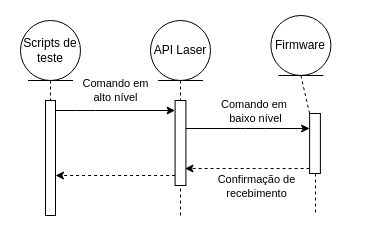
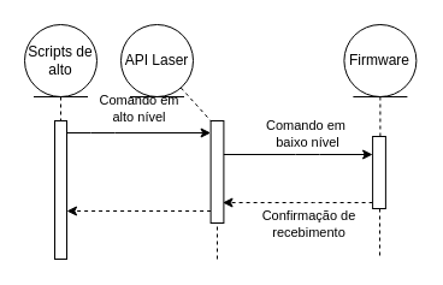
  <mxCell id="0" />
  <mxCell id="1" parent="0" />
  <mxCell id="2" value="Comando em&lt;br&gt;alto nível" style="edgeStyle=none;html=1;endArrow=classic;endFill=1;" parent="1" source="3" target="11" edge="1"><mxGeometry x="0.003" y="20" relative="1" as="geometry"><Array as="points"><mxPoint x="85" y="110" /></Array><mxPoint as="offset" /></mxGeometry></mxCell>
  <mxCell id="3" value="" style="html=1;points=[];perimeter=orthogonalPerimeter;" parent="1" vertex="1"><mxGeometry x="45" y="100" width="10" height="115" as="geometry" /></mxCell>
  <mxCell id="4" value="" style="edgeStyle=none;html=1;dashed=1;endArrow=none;endFill=0;" parent="1" source="17" target="3" edge="1"><mxGeometry relative="1" as="geometry"><mxPoint x="50" y="80" as="sourcePoint" /></mxGeometry></mxCell>
- <mxCell id="5" value="Firmware" style="ellipse;shape=umlEntity;whiteSpace=wrap;html=1;" parent="1" vertex="1"><mxGeometry x="270.4" y="15" width="60" height="60" as="geometry" /></mxCell>
+ <mxCell id="5" value="Firmware" style="ellipse;shape=umlEntity;whiteSpace=wrap;html=1;" parent="1" vertex="1"><mxGeometry x="285.4" y="20" width="60" height="60" as="geometry" /></mxCell>
  <mxCell id="6" value="" style="edgeStyle=none;html=1;dashed=1;endArrow=none;endFill=0;" parent="1" source="7" target="11" edge="1"><mxGeometry relative="1" as="geometry" /></mxCell>
- <mxCell id="7" value="API Laser" style="ellipse;shape=umlEntity;whiteSpace=wrap;html=1;" parent="1" vertex="1"><mxGeometry x="150" y="20" width="60" height="60" as="geometry" /></mxCell>
+ <mxCell id="7" value="API Laser" style="ellipse;shape=umlEntity;whiteSpace=wrap;html=1;" parent="1" vertex="1"><mxGeometry x="100" y="20" width="60" height="60" as="geometry" /></mxCell>
  <mxCell id="8" style="edgeStyle=none;html=1;startArrow=none;startFill=0;endArrow=classic;endFill=1;" parent="1" target="14" edge="1"><mxGeometry relative="1" as="geometry"><mxPoint x="244.1" y="128" as="targetPoint" /><Array as="points"><mxPoint x="255" y="128" /></Array><mxPoint x="184.5" y="128" as="sourcePoint" /></mxGeometry></mxCell>
  <mxCell id="9" value="Comando em&amp;nbsp;&lt;br&gt;baixo nível" style="edgeLabel;html=1;align=center;verticalAlign=middle;resizable=0;points=[];" parent="8" vertex="1" connectable="0"><mxGeometry x="-0.284" y="-1" relative="1" as="geometry"><mxPoint x="25" y="-19" as="offset" /></mxGeometry></mxCell>
  <mxCell id="10" style="edgeStyle=none;html=1;dashed=1;" parent="1" source="11" target="3" edge="1"><mxGeometry relative="1" as="geometry"><Array as="points"><mxPoint x="150" y="175" /></Array></mxGeometry></mxCell>
  <mxCell id="11" value="" style="html=1;points=[];perimeter=orthogonalPerimeter;" parent="1" vertex="1"><mxGeometry x="174.6" y="100" width="10.8" height="85" as="geometry" /></mxCell>
  <mxCell id="12" style="edgeStyle=none;html=1;dashed=1;startArrow=none;startFill=0;endArrow=classic;endFill=1;" parent="1" source="14" edge="1"><mxGeometry relative="1" as="geometry"><Array as="points"><mxPoint x="250" y="168" /></Array><mxPoint x="184.5" y="168" as="targetPoint" /></mxGeometry></mxCell>
  <mxCell id="13" value="Confirmação de&lt;br&gt;recebimento" style="edgeLabel;html=1;align=center;verticalAlign=middle;resizable=0;points=[];" parent="12" vertex="1" connectable="0"><mxGeometry x="-0.588" y="2" relative="1" as="geometry"><mxPoint x="-28" y="15" as="offset" /></mxGeometry></mxCell>
  <mxCell id="14" value="" style="html=1;points=[];perimeter=orthogonalPerimeter;" parent="1" vertex="1"><mxGeometry x="309.1" y="113" width="10.8" height="60" as="geometry" /></mxCell>
  <mxCell id="15" value="" style="edgeStyle=none;html=1;dashed=1;startArrow=none;startFill=0;endArrow=none;endFill=0;exitX=0.5;exitY=1;exitDx=0;exitDy=0;" parent="1" source="5" target="14" edge="1"><mxGeometry relative="1" as="geometry"><mxPoint x="315" y="40" as="sourcePoint" /><mxPoint x="315.4" y="490" as="targetPoint" /></mxGeometry></mxCell>
  <mxCell id="16" value="" style="edgeStyle=none;html=1;dashed=1;startArrow=none;startFill=0;endArrow=none;endFill=0;" parent="1" source="14" edge="1"><mxGeometry relative="1" as="geometry"><mxPoint x="315.1" y="415" as="sourcePoint" /><mxPoint x="315" y="215" as="targetPoint" /></mxGeometry></mxCell>
- <mxCell id="17" value="Scripts de teste" style="ellipse;shape=umlEntity;whiteSpace=wrap;html=1;" parent="1" vertex="1"><mxGeometry x="20" y="20" width="60" height="60" as="geometry" /></mxCell>
+ <mxCell id="17" value="Scripts de alto" style="ellipse;shape=umlEntity;whiteSpace=wrap;html=1;" parent="1" vertex="1"><mxGeometry x="20" y="20" width="60" height="60" as="geometry" /></mxCell>
  <mxCell id="18" value="" style="edgeStyle=none;html=1;dashed=1;startArrow=none;startFill=0;endArrow=none;endFill=0;" edge="1" parent="1" target="11"><mxGeometry relative="1" as="geometry"><mxPoint x="180" y="215" as="sourcePoint" /><mxPoint x="200" y="220" as="targetPoint" /></mxGeometry></mxCell>
